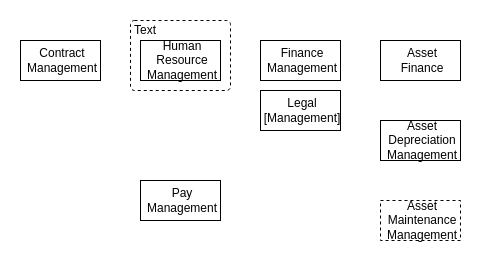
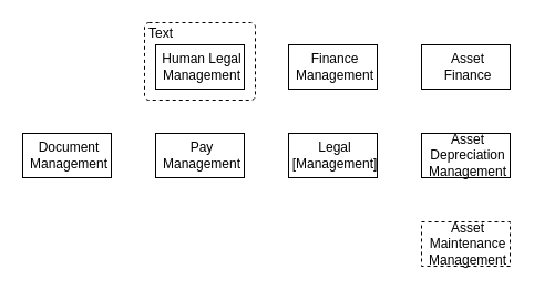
  <mxCell id="0" />
  <mxCell id="1" parent="0" />
  <mxCell id="2" value="Text" style="rounded=1;whiteSpace=wrap;html=1;absoluteArcSize=1;arcSize=8;container=1;collapsible=0;recursiveResize=0;dashed=1;align=left;verticalAlign=top;spacing=0;spacingLeft=4;spacingTop=-2;spacingBottom=0;" parent="1" vertex="1"><mxGeometry x="130" y="20" width="100" height="70" as="geometry" /></mxCell>
- <mxCell id="3" value="Human Resource&lt;br&gt;Management" style="rounded=0;whiteSpace=wrap;html=1;spacingBottom=0;spacingLeft=4;" parent="2" vertex="1"><mxGeometry x="10" y="20" width="80" height="40" as="geometry" /></mxCell>
+ <mxCell id="3" value="Human Legal&lt;br&gt;Management" style="rounded=0;whiteSpace=wrap;html=1;spacingBottom=0;spacingLeft=4;" parent="2" vertex="1"><mxGeometry x="10" y="20" width="80" height="40" as="geometry" /></mxCell>
  <mxCell id="4" value="Finance&lt;br&gt;Management" style="rounded=0;whiteSpace=wrap;html=1;spacingBottom=0;spacingLeft=4;" vertex="1" parent="1"><mxGeometry x="260" y="40" width="80" height="40" as="geometry" /></mxCell>
- <mxCell id="5" value="Pay Management" style="rounded=0;whiteSpace=wrap;html=1;spacingBottom=0;spacingLeft=4;" vertex="1" parent="1"><mxGeometry x="140" y="180" width="80" height="40" as="geometry" /></mxCell>
+ <mxCell id="5" value="Pay Management" style="rounded=0;whiteSpace=wrap;html=1;spacingBottom=0;spacingLeft=4;" vertex="1" parent="1"><mxGeometry x="140" y="120" width="80" height="40" as="geometry" /></mxCell>
  <mxCell id="6" value="Asset Finance" style="rounded=0;whiteSpace=wrap;html=1;spacingBottom=0;spacingLeft=4;" vertex="1" parent="1"><mxGeometry x="380" y="40" width="80" height="40" as="geometry" /></mxCell>
- <mxCell id="7" value="Contract Management" style="rounded=0;whiteSpace=wrap;html=1;spacingBottom=0;spacingLeft=4;" vertex="1" parent="1"><mxGeometry x="20" y="40" width="80" height="40" as="geometry" /></mxCell>
- <mxCell id="8" value="Legal [Management]" style="rounded=0;whiteSpace=wrap;html=1;spacingBottom=0;spacingLeft=4;" vertex="1" parent="1"><mxGeometry x="260" y="90" width="80" height="40" as="geometry" /></mxCell>
+ <mxCell id="8" value="Legal [Management]" style="rounded=0;whiteSpace=wrap;html=1;spacingBottom=0;spacingLeft=4;" vertex="1" parent="1"><mxGeometry x="260" y="120" width="80" height="40" as="geometry" /></mxCell>
  <mxCell id="9" value="Asset Depreciation&lt;br&gt;Management" style="rounded=0;whiteSpace=wrap;html=1;spacingBottom=0;spacingLeft=4;" vertex="1" parent="1"><mxGeometry x="380" y="120" width="80" height="40" as="geometry" /></mxCell>
  <mxCell id="10" value="Asset Maintenance&lt;br&gt;Management" style="rounded=0;whiteSpace=wrap;html=1;spacingBottom=0;spacingLeft=4;dashed=1;" vertex="1" parent="1"><mxGeometry x="380" y="200" width="80" height="40" as="geometry" /></mxCell>
+ <mxCell id="11" value="Document&lt;br&gt;Management" style="rounded=0;whiteSpace=wrap;html=1;spacingBottom=0;spacingLeft=4;" vertex="1" parent="1"><mxGeometry x="20" y="120" width="80" height="40" as="geometry" /></mxCell>
